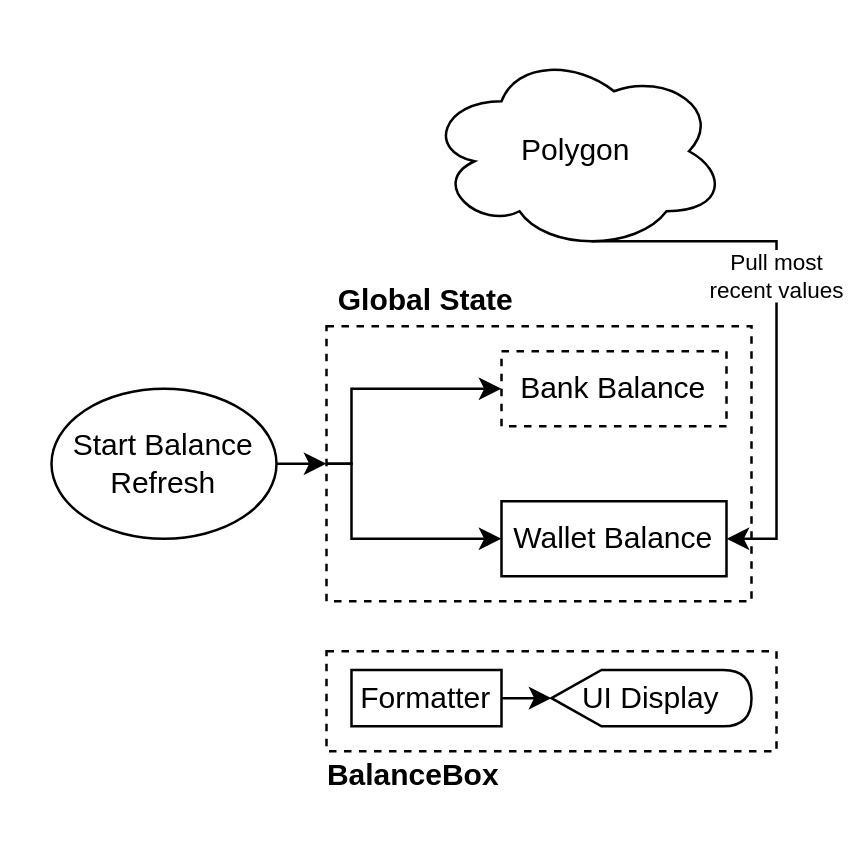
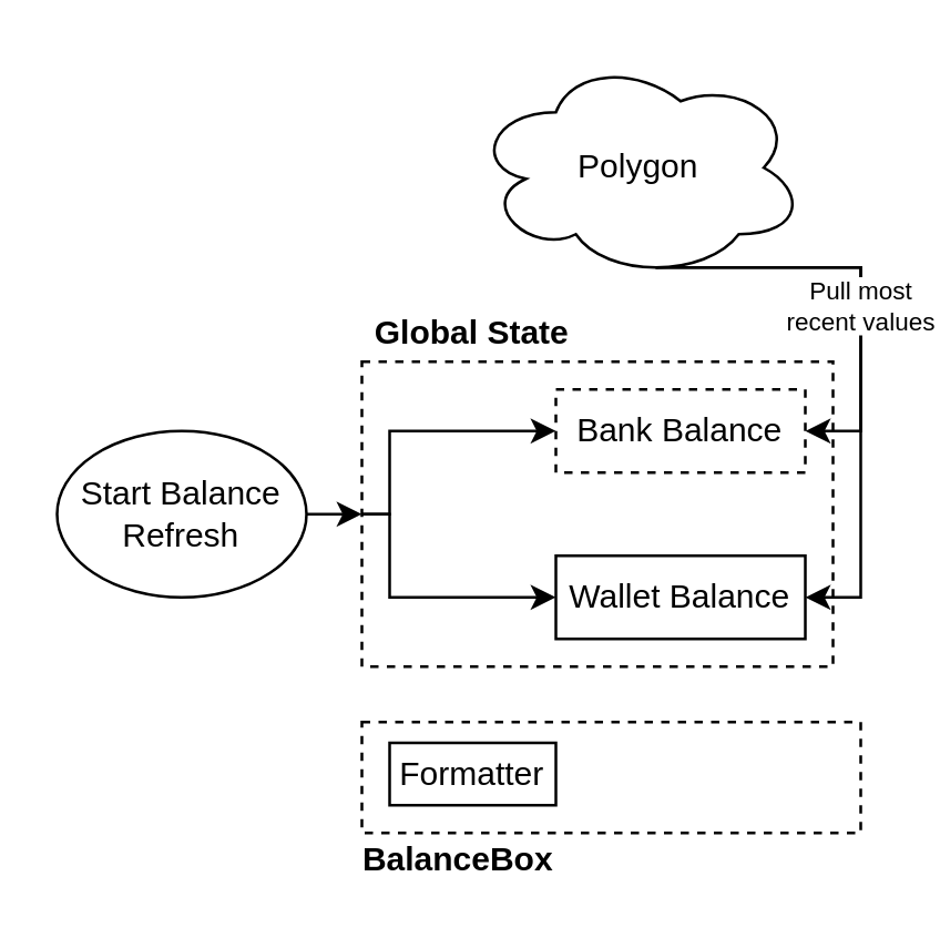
  <mxCell id="0" />
  <mxCell id="1" parent="0" />
  <mxCell id="2" value="" style="rounded=0;whiteSpace=wrap;html=1;fillColor=none;dashed=1;" vertex="1" parent="1"><mxGeometry x="130" y="260" width="180" height="40" as="geometry" /></mxCell>
  <mxCell id="3" value="" style="rounded=0;whiteSpace=wrap;html=1;fillColor=none;dashed=1;" vertex="1" parent="1"><mxGeometry x="130" y="130" width="170" height="110" as="geometry" /></mxCell>
  <mxCell id="4" value="Polygon" style="ellipse;shape=cloud;whiteSpace=wrap;html=1;" vertex="1" parent="1"><mxGeometry x="170" y="20" width="120" height="80" as="geometry" /></mxCell>
  <mxCell id="5" style="edgeStyle=orthogonalEdgeStyle;rounded=0;orthogonalLoop=1;jettySize=auto;html=1;exitX=1;exitY=0.5;exitDx=0;exitDy=0;entryX=0;entryY=0.5;entryDx=0;entryDy=0;" edge="1" parent="1" source="6" target="3"><mxGeometry relative="1" as="geometry" /></mxCell>
  <mxCell id="6" value="Start Balance Refresh" style="ellipse;whiteSpace=wrap;html=1;" vertex="1" parent="1"><mxGeometry x="20" y="155" width="90" height="60" as="geometry" /></mxCell>
+ <mxCell id="7" style="edgeStyle=orthogonalEdgeStyle;rounded=0;orthogonalLoop=1;jettySize=auto;html=1;exitX=1;exitY=0.5;exitDx=0;exitDy=0;entryX=0.55;entryY=0.95;entryDx=0;entryDy=0;entryPerimeter=0;endArrow=none;endFill=0;startArrow=classic;startFill=1;" edge="1" parent="1" source="8" target="4"><mxGeometry relative="1" as="geometry"><Array as="points"><mxPoint x="310" y="155" /><mxPoint x="310" y="96" /></Array></mxGeometry></mxCell>
  <mxCell id="8" value="Bank Balance" style="rounded=0;whiteSpace=wrap;html=1;dashed=1;" vertex="1" parent="1"><mxGeometry x="200" y="140" width="90" height="30" as="geometry" /></mxCell>
  <mxCell id="9" value="Pull most&lt;br style=&quot;font-size: 9px;&quot;&gt;recent values" style="edgeStyle=orthogonalEdgeStyle;rounded=0;orthogonalLoop=1;jettySize=auto;html=1;exitX=1;exitY=0.5;exitDx=0;exitDy=0;entryX=0.55;entryY=0.95;entryDx=0;entryDy=0;entryPerimeter=0;startArrow=classic;startFill=1;endArrow=none;endFill=0;fontSize=9;" edge="1" parent="1" source="10" target="4"><mxGeometry x="0.174" relative="1" as="geometry"><Array as="points"><mxPoint x="310" y="215" /><mxPoint x="310" y="96" /></Array><mxPoint as="offset" /></mxGeometry></mxCell>
  <mxCell id="10" value="Wallet Balance" style="rounded=0;whiteSpace=wrap;html=1;" vertex="1" parent="1"><mxGeometry x="200" y="200" width="90" height="30" as="geometry" /></mxCell>
  <mxCell id="11" style="edgeStyle=orthogonalEdgeStyle;rounded=0;orthogonalLoop=1;jettySize=auto;html=1;exitX=0;exitY=0.5;exitDx=0;exitDy=0;entryX=0;entryY=0.5;entryDx=0;entryDy=0;" edge="1" parent="1" source="3" target="8"><mxGeometry relative="1" as="geometry"><Array as="points"><mxPoint x="140" y="185" /></Array></mxGeometry></mxCell>
  <mxCell id="12" style="edgeStyle=orthogonalEdgeStyle;rounded=0;orthogonalLoop=1;jettySize=auto;html=1;exitX=0;exitY=0.5;exitDx=0;exitDy=0;entryX=0;entryY=0.5;entryDx=0;entryDy=0;" edge="1" parent="1" source="3" target="10"><mxGeometry relative="1" as="geometry"><Array as="points"><mxPoint x="140" y="185" /><mxPoint x="140" y="215" /></Array></mxGeometry></mxCell>
- <mxCell id="13" value="UI Display" style="shape=display;whiteSpace=wrap;html=1;fillColor=default;" vertex="1" parent="1"><mxGeometry x="220" y="267.5" width="80" height="22.5" as="geometry" /></mxCell>
- <mxCell id="14" style="edgeStyle=orthogonalEdgeStyle;rounded=0;orthogonalLoop=1;jettySize=auto;html=1;exitX=1;exitY=0.5;exitDx=0;exitDy=0;entryX=0;entryY=0.5;entryDx=0;entryDy=0;entryPerimeter=0;" edge="1" parent="1" source="15" target="13"><mxGeometry relative="1" as="geometry" /></mxCell>
  <mxCell id="15" value="Formatter" style="rounded=0;whiteSpace=wrap;html=1;fillColor=default;" vertex="1" parent="1"><mxGeometry x="140" y="267.5" width="60" height="22.5" as="geometry" /></mxCell>
  <mxCell id="16" value="BalanceBox" style="text;html=1;strokeColor=none;fillColor=none;align=center;verticalAlign=middle;whiteSpace=wrap;rounded=0;dashed=1;fontStyle=1" vertex="1" parent="1"><mxGeometry x="130" y="300" width="70" height="20" as="geometry" /></mxCell>
  <mxCell id="17" value="Global State" style="text;html=1;strokeColor=none;fillColor=none;align=center;verticalAlign=middle;whiteSpace=wrap;rounded=0;dashed=1;fontStyle=1" vertex="1" parent="1"><mxGeometry x="130" y="110" width="80" height="20" as="geometry" /></mxCell>
